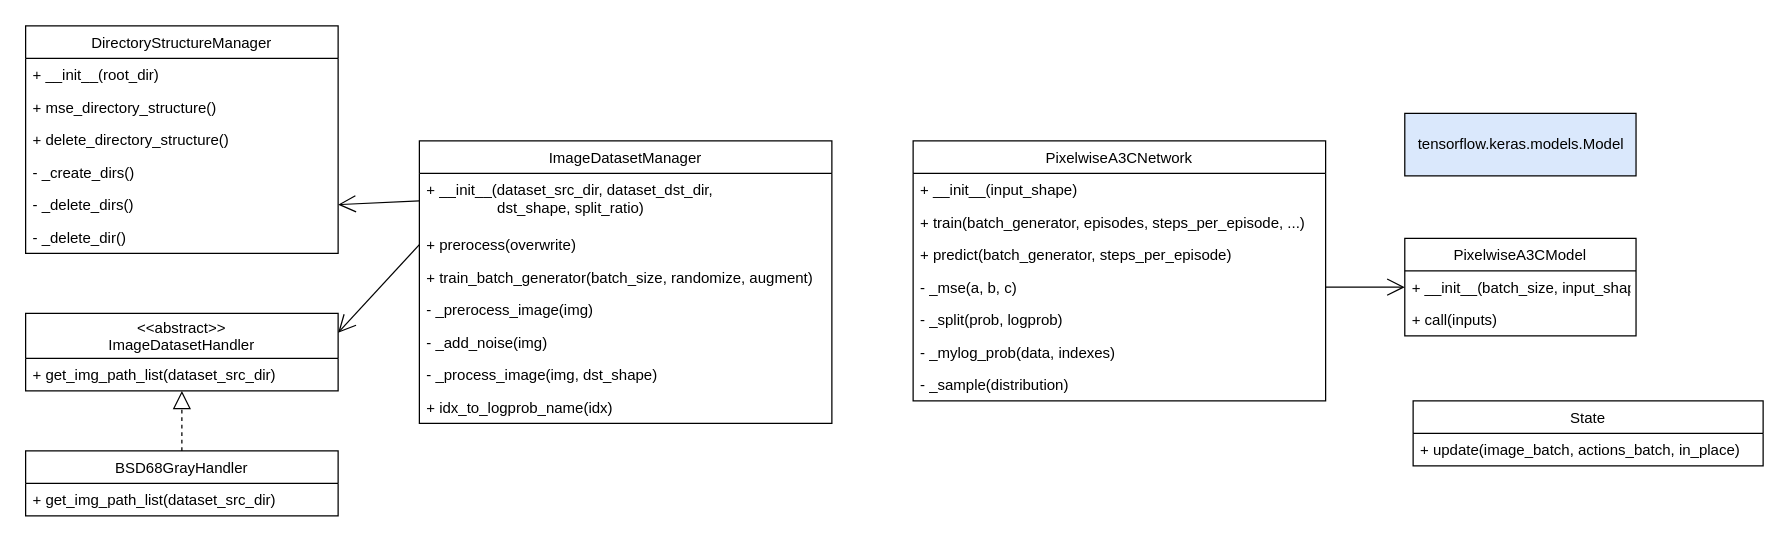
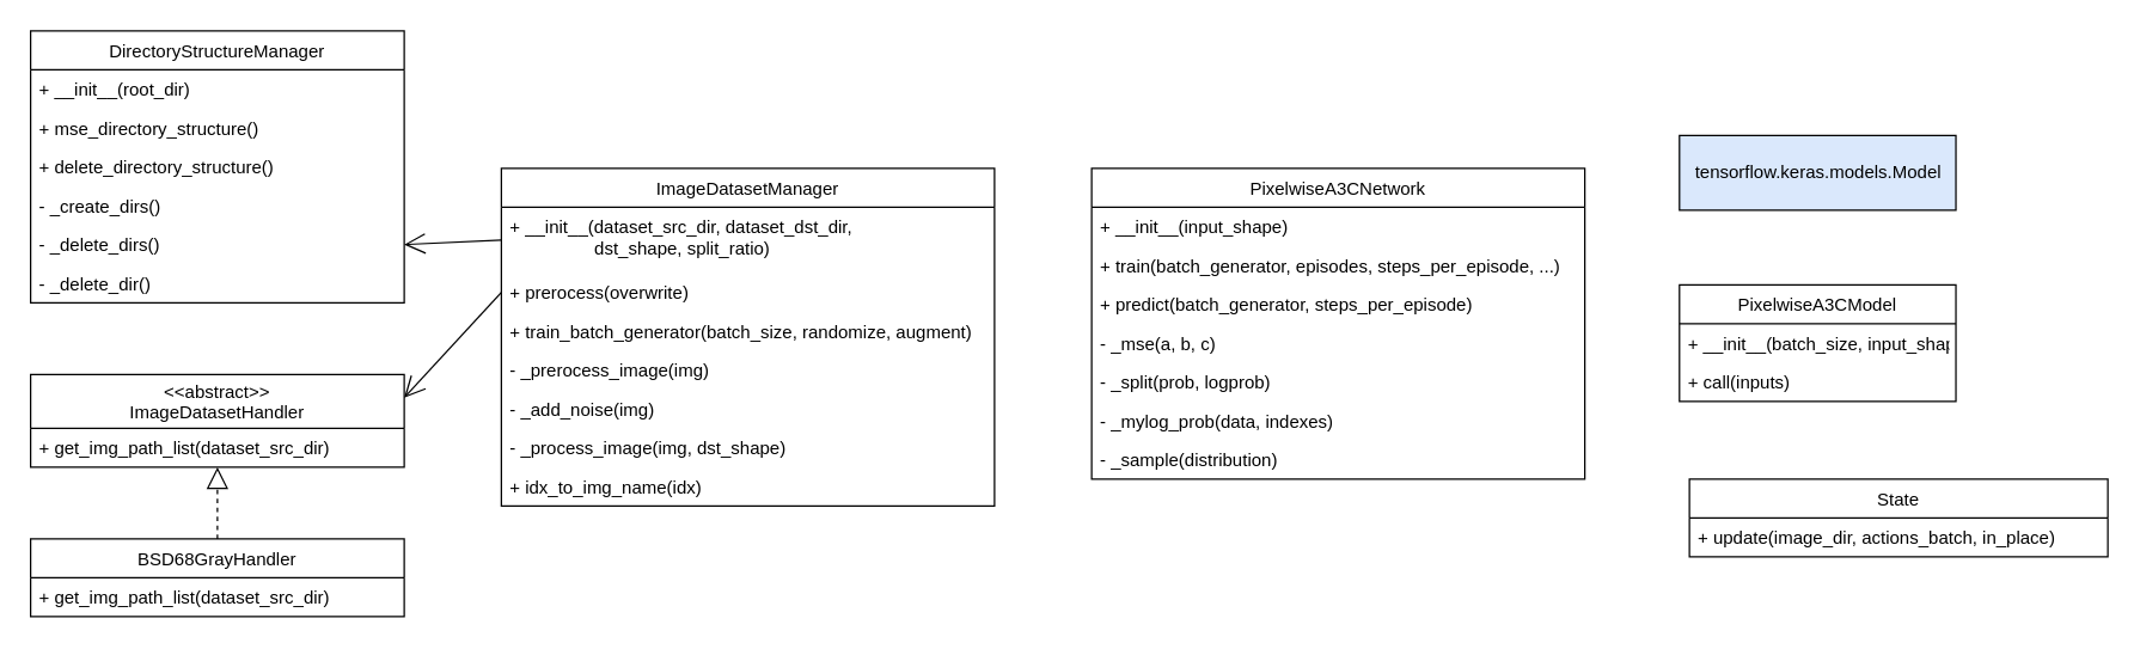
  <mxCell id="0" />
  <mxCell id="1" parent="0" />
  <mxCell id="2" value="DirectoryStructureManager" style="swimlane;fontStyle=0;childLayout=stackLayout;horizontal=1;startSize=26;fillColor=none;horizontalStack=0;resizeParent=1;resizeParentMax=0;resizeLast=0;collapsible=1;marginBottom=0;" vertex="1" parent="1"><mxGeometry x="20" y="20" width="250" height="182" as="geometry" /></mxCell>
  <mxCell id="3" value="+ __init__(root_dir)" style="text;strokeColor=none;fillColor=none;align=left;verticalAlign=top;spacingLeft=4;spacingRight=4;overflow=hidden;rotatable=0;points=[[0,0.5],[1,0.5]];portConstraint=eastwest;" vertex="1" parent="2"><mxGeometry y="26" width="250" height="26" as="geometry" /></mxCell>
  <mxCell id="4" value="+ mse_directory_structure()" style="text;strokeColor=none;fillColor=none;align=left;verticalAlign=top;spacingLeft=4;spacingRight=4;overflow=hidden;rotatable=0;points=[[0,0.5],[1,0.5]];portConstraint=eastwest;" vertex="1" parent="2"><mxGeometry y="52" width="250" height="26" as="geometry" /></mxCell>
  <mxCell id="5" value="+ delete_directory_structure()" style="text;strokeColor=none;fillColor=none;align=left;verticalAlign=top;spacingLeft=4;spacingRight=4;overflow=hidden;rotatable=0;points=[[0,0.5],[1,0.5]];portConstraint=eastwest;" vertex="1" parent="2"><mxGeometry y="78" width="250" height="26" as="geometry" /></mxCell>
  <mxCell id="6" value="- _create_dirs()" style="text;strokeColor=none;fillColor=none;align=left;verticalAlign=top;spacingLeft=4;spacingRight=4;overflow=hidden;rotatable=0;points=[[0,0.5],[1,0.5]];portConstraint=eastwest;" vertex="1" parent="2"><mxGeometry y="104" width="250" height="26" as="geometry" /></mxCell>
  <mxCell id="7" value="- _delete_dirs()" style="text;strokeColor=none;fillColor=none;align=left;verticalAlign=top;spacingLeft=4;spacingRight=4;overflow=hidden;rotatable=0;points=[[0,0.5],[1,0.5]];portConstraint=eastwest;" vertex="1" parent="2"><mxGeometry y="130" width="250" height="26" as="geometry" /></mxCell>
  <mxCell id="8" value="- _delete_dir()" style="text;strokeColor=none;fillColor=none;align=left;verticalAlign=top;spacingLeft=4;spacingRight=4;overflow=hidden;rotatable=0;points=[[0,0.5],[1,0.5]];portConstraint=eastwest;" vertex="1" parent="2"><mxGeometry y="156" width="250" height="26" as="geometry" /></mxCell>
  <mxCell id="9" value="&lt;&lt;abstract&gt;&gt;&#10;ImageDatasetHandler" style="swimlane;fontStyle=0;childLayout=stackLayout;horizontal=1;startSize=36;fillColor=none;horizontalStack=0;resizeParent=1;resizeParentMax=0;resizeLast=0;collapsible=1;marginBottom=0;" vertex="1" parent="1"><mxGeometry x="20" y="250" width="250" height="62" as="geometry" /></mxCell>
  <mxCell id="10" value="+ get_img_path_list(dataset_src_dir)" style="text;strokeColor=none;fillColor=none;align=left;verticalAlign=top;spacingLeft=4;spacingRight=4;overflow=hidden;rotatable=0;points=[[0,0.5],[1,0.5]];portConstraint=eastwest;" vertex="1" parent="9"><mxGeometry y="36" width="250" height="26" as="geometry" /></mxCell>
  <mxCell id="11" value="BSD68GrayHandler" style="swimlane;fontStyle=0;childLayout=stackLayout;horizontal=1;startSize=26;fillColor=none;horizontalStack=0;resizeParent=1;resizeParentMax=0;resizeLast=0;collapsible=1;marginBottom=0;" vertex="1" parent="1"><mxGeometry x="20" y="360" width="250" height="52" as="geometry" /></mxCell>
  <mxCell id="12" value="+ get_img_path_list(dataset_src_dir)" style="text;strokeColor=none;fillColor=none;align=left;verticalAlign=top;spacingLeft=4;spacingRight=4;overflow=hidden;rotatable=0;points=[[0,0.5],[1,0.5]];portConstraint=eastwest;" vertex="1" parent="11"><mxGeometry y="26" width="250" height="26" as="geometry" /></mxCell>
  <mxCell id="13" value="" style="endArrow=block;dashed=1;endFill=0;endSize=12;html=1;exitX=0.5;exitY=0;exitDx=0;exitDy=0;" edge="1" parent="1" source="11" target="10"><mxGeometry width="160" relative="1" as="geometry"><mxPoint x="120" y="480" as="sourcePoint" /><mxPoint x="280" y="480" as="targetPoint" /></mxGeometry></mxCell>
  <mxCell id="14" value="PixelwiseA3CModel" style="swimlane;fontStyle=0;childLayout=stackLayout;horizontal=1;startSize=26;fillColor=none;horizontalStack=0;resizeParent=1;resizeParentMax=0;resizeLast=0;collapsible=1;marginBottom=0;" vertex="1" parent="1"><mxGeometry x="1123.33" y="190" width="185" height="78" as="geometry" /></mxCell>
  <mxCell id="15" value="+ __init__(batch_size, input_shape)" style="text;strokeColor=none;fillColor=none;align=left;verticalAlign=top;spacingLeft=4;spacingRight=4;overflow=hidden;rotatable=0;points=[[0,0.5],[1,0.5]];portConstraint=eastwest;" vertex="1" parent="14"><mxGeometry y="26" width="185" height="26" as="geometry" /></mxCell>
  <mxCell id="16" value="+ call(inputs)" style="text;strokeColor=none;fillColor=none;align=left;verticalAlign=top;spacingLeft=4;spacingRight=4;overflow=hidden;rotatable=0;points=[[0,0.5],[1,0.5]];portConstraint=eastwest;" vertex="1" parent="14"><mxGeometry y="52" width="185" height="26" as="geometry" /></mxCell>
  <mxCell id="17" value="tensorflow.keras.models.Model" style="html=1;fillColor=#dae8fc;" vertex="1" parent="1"><mxGeometry x="1123.33" y="90" width="185" height="50" as="geometry" /></mxCell>
  <mxCell id="18" value="ImageDatasetManager" style="swimlane;fontStyle=0;childLayout=stackLayout;horizontal=1;startSize=26;fillColor=none;horizontalStack=0;resizeParent=1;resizeParentMax=0;resizeLast=0;collapsible=1;marginBottom=0;" vertex="1" parent="1"><mxGeometry x="335" y="112" width="330" height="226" as="geometry" /></mxCell>
  <mxCell id="19" value="+ __init__(dataset_src_dir, dataset_dst_dir, &#10;                 dst_shape, split_ratio)" style="text;strokeColor=none;fillColor=none;align=left;verticalAlign=top;spacingLeft=4;spacingRight=4;overflow=hidden;rotatable=0;points=[[0,0.5],[1,0.5]];portConstraint=eastwest;" vertex="1" parent="18"><mxGeometry y="26" width="330" height="44" as="geometry" /></mxCell>
  <mxCell id="20" value="+ prerocess(overwrite)" style="text;strokeColor=none;fillColor=none;align=left;verticalAlign=top;spacingLeft=4;spacingRight=4;overflow=hidden;rotatable=0;points=[[0,0.5],[1,0.5]];portConstraint=eastwest;" vertex="1" parent="18"><mxGeometry y="70" width="330" height="26" as="geometry" /></mxCell>
  <mxCell id="21" value="+ train_batch_generator(batch_size, randomize, augment)" style="text;strokeColor=none;fillColor=none;align=left;verticalAlign=top;spacingLeft=4;spacingRight=4;overflow=hidden;rotatable=0;points=[[0,0.5],[1,0.5]];portConstraint=eastwest;" vertex="1" parent="18"><mxGeometry y="96" width="330" height="26" as="geometry" /></mxCell>
  <mxCell id="22" value="- _prerocess_image(img)" style="text;strokeColor=none;fillColor=none;align=left;verticalAlign=top;spacingLeft=4;spacingRight=4;overflow=hidden;rotatable=0;points=[[0,0.5],[1,0.5]];portConstraint=eastwest;" vertex="1" parent="18"><mxGeometry y="122" width="330" height="26" as="geometry" /></mxCell>
  <mxCell id="23" value="- _add_noise(img)" style="text;strokeColor=none;fillColor=none;align=left;verticalAlign=top;spacingLeft=4;spacingRight=4;overflow=hidden;rotatable=0;points=[[0,0.5],[1,0.5]];portConstraint=eastwest;" vertex="1" parent="18"><mxGeometry y="148" width="330" height="26" as="geometry" /></mxCell>
  <mxCell id="24" value="- _process_image(img, dst_shape)" style="text;strokeColor=none;fillColor=none;align=left;verticalAlign=top;spacingLeft=4;spacingRight=4;overflow=hidden;rotatable=0;points=[[0,0.5],[1,0.5]];portConstraint=eastwest;" vertex="1" parent="18"><mxGeometry y="174" width="330" height="26" as="geometry" /></mxCell>
- <mxCell id="25" value="+ idx_to_logprob_name(idx)" style="text;strokeColor=none;fillColor=none;align=left;verticalAlign=top;spacingLeft=4;spacingRight=4;overflow=hidden;rotatable=0;points=[[0,0.5],[1,0.5]];portConstraint=eastwest;" vertex="1" parent="18"><mxGeometry y="200" width="330" height="26" as="geometry" /></mxCell>
+ <mxCell id="25" value="+ idx_to_img_name(idx)" style="text;strokeColor=none;fillColor=none;align=left;verticalAlign=top;spacingLeft=4;spacingRight=4;overflow=hidden;rotatable=0;points=[[0,0.5],[1,0.5]];portConstraint=eastwest;" vertex="1" parent="18"><mxGeometry y="200" width="330" height="26" as="geometry" /></mxCell>
  <mxCell id="26" value="State" style="swimlane;fontStyle=0;childLayout=stackLayout;horizontal=1;startSize=26;fillColor=none;horizontalStack=0;resizeParent=1;resizeParentMax=0;resizeLast=0;collapsible=1;marginBottom=0;" vertex="1" parent="1"><mxGeometry x="1130" y="320" width="280" height="52" as="geometry" /></mxCell>
- <mxCell id="27" value="+ update(image_batch, actions_batch, in_place)" style="text;strokeColor=none;fillColor=none;align=left;verticalAlign=top;spacingLeft=4;spacingRight=4;overflow=hidden;rotatable=0;points=[[0,0.5],[1,0.5]];portConstraint=eastwest;" vertex="1" parent="26"><mxGeometry y="26" width="280" height="26" as="geometry" /></mxCell>
+ <mxCell id="27" value="+ update(image_dir, actions_batch, in_place)" style="text;strokeColor=none;fillColor=none;align=left;verticalAlign=top;spacingLeft=4;spacingRight=4;overflow=hidden;rotatable=0;points=[[0,0.5],[1,0.5]];portConstraint=eastwest;" vertex="1" parent="26"><mxGeometry y="26" width="280" height="26" as="geometry" /></mxCell>
  <mxCell id="28" value="PixelwiseA3CNetwork" style="swimlane;fontStyle=0;childLayout=stackLayout;horizontal=1;startSize=26;fillColor=none;horizontalStack=0;resizeParent=1;resizeParentMax=0;resizeLast=0;collapsible=1;marginBottom=0;" vertex="1" parent="1"><mxGeometry x="730" y="112" width="330" height="208" as="geometry" /></mxCell>
  <mxCell id="29" value="+ __init__(input_shape)" style="text;strokeColor=none;fillColor=none;align=left;verticalAlign=top;spacingLeft=4;spacingRight=4;overflow=hidden;rotatable=0;points=[[0,0.5],[1,0.5]];portConstraint=eastwest;" vertex="1" parent="28"><mxGeometry y="26" width="330" height="26" as="geometry" /></mxCell>
  <mxCell id="30" value="+ train(batch_generator, episodes, steps_per_episode, ...)" style="text;strokeColor=none;fillColor=none;align=left;verticalAlign=top;spacingLeft=4;spacingRight=4;overflow=hidden;rotatable=0;points=[[0,0.5],[1,0.5]];portConstraint=eastwest;" vertex="1" parent="28"><mxGeometry y="52" width="330" height="26" as="geometry" /></mxCell>
  <mxCell id="31" value="+ predict(batch_generator, steps_per_episode)" style="text;strokeColor=none;fillColor=none;align=left;verticalAlign=top;spacingLeft=4;spacingRight=4;overflow=hidden;rotatable=0;points=[[0,0.5],[1,0.5]];portConstraint=eastwest;" vertex="1" parent="28"><mxGeometry y="78" width="330" height="26" as="geometry" /></mxCell>
  <mxCell id="32" value="- _mse(a, b, c)" style="text;strokeColor=none;fillColor=none;align=left;verticalAlign=top;spacingLeft=4;spacingRight=4;overflow=hidden;rotatable=0;points=[[0,0.5],[1,0.5]];portConstraint=eastwest;" vertex="1" parent="28"><mxGeometry y="104" width="330" height="26" as="geometry" /></mxCell>
  <mxCell id="33" value="- _split(prob, logprob)" style="text;strokeColor=none;fillColor=none;align=left;verticalAlign=top;spacingLeft=4;spacingRight=4;overflow=hidden;rotatable=0;points=[[0,0.5],[1,0.5]];portConstraint=eastwest;" vertex="1" parent="28"><mxGeometry y="130" width="330" height="26" as="geometry" /></mxCell>
  <mxCell id="34" value="- _mylog_prob(data, indexes)" style="text;strokeColor=none;fillColor=none;align=left;verticalAlign=top;spacingLeft=4;spacingRight=4;overflow=hidden;rotatable=0;points=[[0,0.5],[1,0.5]];portConstraint=eastwest;" vertex="1" parent="28"><mxGeometry y="156" width="330" height="26" as="geometry" /></mxCell>
  <mxCell id="35" value="- _sample(distribution)" style="text;strokeColor=none;fillColor=none;align=left;verticalAlign=top;spacingLeft=4;spacingRight=4;overflow=hidden;rotatable=0;points=[[0,0.5],[1,0.5]];portConstraint=eastwest;" vertex="1" parent="28"><mxGeometry y="182" width="330" height="26" as="geometry" /></mxCell>
  <mxCell id="36" value="" style="endArrow=open;endFill=1;endSize=12;html=1;entryX=1;entryY=0.5;entryDx=0;entryDy=0;exitX=0;exitY=0.5;exitDx=0;exitDy=0;" edge="1" parent="1" source="19" target="7"><mxGeometry width="160" relative="1" as="geometry"><mxPoint x="380" y="-8" as="sourcePoint" /><mxPoint x="540" y="-8" as="targetPoint" /></mxGeometry></mxCell>
  <mxCell id="37" value="" style="endArrow=open;endFill=1;endSize=12;html=1;entryX=1;entryY=0.25;entryDx=0;entryDy=0;exitX=0;exitY=0.5;exitDx=0;exitDy=0;" edge="1" parent="1" source="20" target="9"><mxGeometry width="160" relative="1" as="geometry"><mxPoint x="345" y="170" as="sourcePoint" /><mxPoint x="280" y="99" as="targetPoint" /></mxGeometry></mxCell>
- <mxCell id="38" value="" style="endArrow=open;endFill=1;endSize=12;html=1;entryX=0;entryY=0.5;entryDx=0;entryDy=0;exitX=1;exitY=0.5;exitDx=0;exitDy=0;" edge="1" parent="1" source="32" target="15"><mxGeometry width="160" relative="1" as="geometry"><mxPoint x="865" y="63" as="sourcePoint" /><mxPoint x="800" y="-8" as="targetPoint" /></mxGeometry></mxCell>
